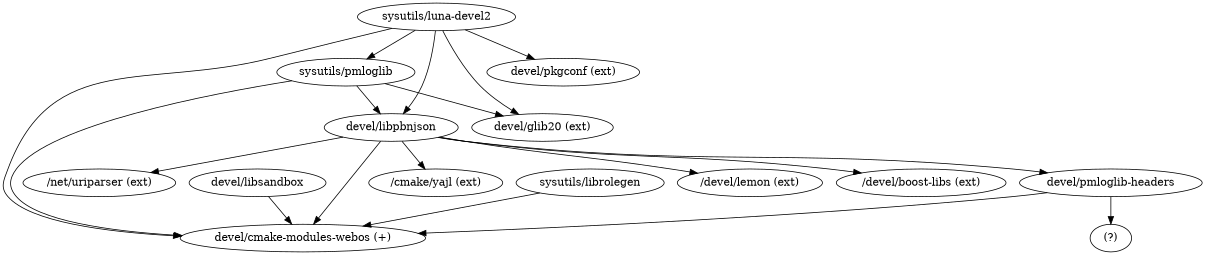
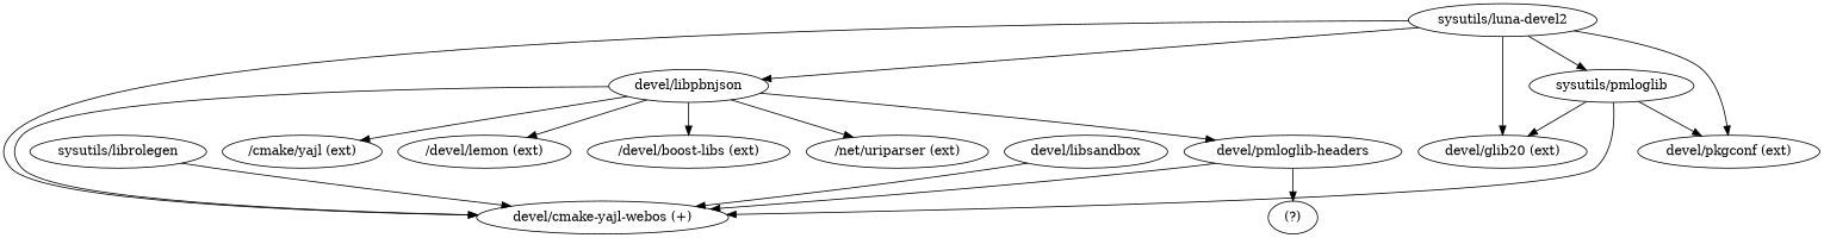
  digraph {
    "sysutils/librolegen"
-   "devel/cmake-modules-webos (+)"
+   "devel/cmake-modules-webos (+)" [label="devel/cmake-yajl-webos (+)"]
    "devel/libsandbox"
    "devel/pmloglib-headers"
    "(?)"
    "devel/libpbnjson"
    n7 [label="/cmake/yajl (ext)"]
    "/devel/lemon (ext)"
    "/devel/boost-libs (ext)"
    "/net/uriparser (ext)"
    "sysutils/pmloglib"
    "devel/glib20 (ext)"
    n13 [label="sysutils/luna-devel2"]
    "devel/pkgconf (ext)"
    "sysutils/librolegen" -> "devel/cmake-modules-webos (+)"
    "devel/libsandbox" -> "devel/cmake-modules-webos (+)"
    "devel/pmloglib-headers" -> "devel/cmake-modules-webos (+)"
    "devel/pmloglib-headers" -> "(?)"
    "devel/libpbnjson" -> "devel/cmake-modules-webos (+)"
    "devel/libpbnjson" -> "devel/pmloglib-headers"
    "devel/libpbnjson" -> n7
    "devel/libpbnjson" -> "/devel/lemon (ext)"
    "devel/libpbnjson" -> "/devel/boost-libs (ext)"
    "devel/libpbnjson" -> "/net/uriparser (ext)"
    "sysutils/pmloglib" -> "devel/cmake-modules-webos (+)"
-   "sysutils/pmloglib" -> "devel/libpbnjson"
+   "sysutils/pmloglib" -> "devel/pkgconf (ext)"
    "sysutils/pmloglib" -> "devel/glib20 (ext)"
    n13 -> "devel/cmake-modules-webos (+)"
    n13 -> "devel/libpbnjson"
    n13 -> "sysutils/pmloglib"
    n13 -> "devel/glib20 (ext)"
    n13 -> "devel/pkgconf (ext)"
  }
